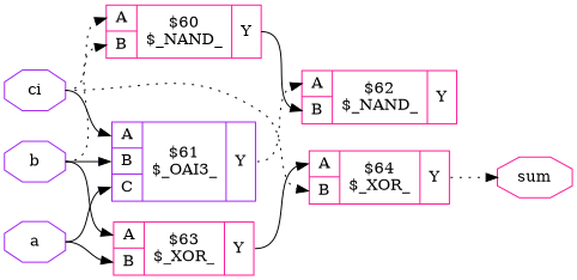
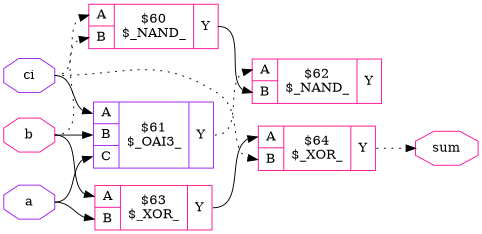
  digraph {
    rankdir=LR
    remincross=true
    node [color=deeppink shape=record]
    edge [color=black headport="p11:w" style=solid tailport=e]
    n1 [color=purple fontcolor=black label=a shape=octagon]
    n2 [color=purple label="{{<p10> A|<p11> B|<p14> C}|$61\n$_OAI3_|{<p12> Y}}"]
    n3 [label="{{<p10> A|<p11> B}|$63\n$_XOR_|{<p12> Y}}"]
    n4 [label="{{<p10> A|<p11> B}|$62\n$_NAND_|{<p12> Y}}"]
    n5 [label="{{<p10> A|<p11> B}|$64\n$_XOR_|{<p12> Y}}"]
-   n6 [color=purple fontcolor=black label=b shape=octagon]
+   n6 [fontcolor=black label=b shape=octagon]
    n7 [label="{{<p10> A|<p11> B}|$60\n$_NAND_|{<p12> Y}}"]
    n8 [color=purple fontcolor=black label=ci shape=octagon]
    n9 [fontcolor=black label=sum shape=octagon]
    n1 -> n2 [headport="p14:w"]
    n1 -> n3
    n2 -> n4 [headport="p10:w" style=dotted tailport="p12:e"]
    n3 -> n5 [headport="p10:w" tailport="p12:e"]
    n5 -> n9 [headport=w style=dotted tailport="p12:e"]
    n6 -> n2
    n6 -> n3 [headport="p10:w"]
    n6 -> n7 [style=dotted]
    n7 -> n4 [tailport="p12:e"]
    n8 -> n2 [headport="p10:w"]
    n8 -> n5 [style=dotted]
    n8 -> n7 [headport="p10:w" style=dotted]
  }
